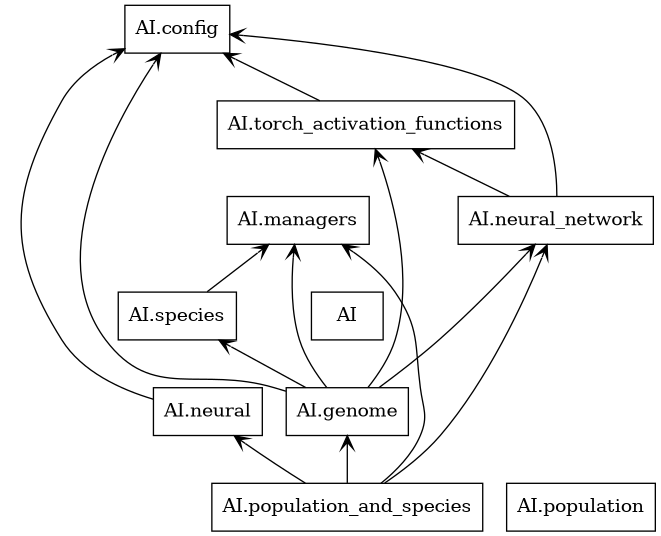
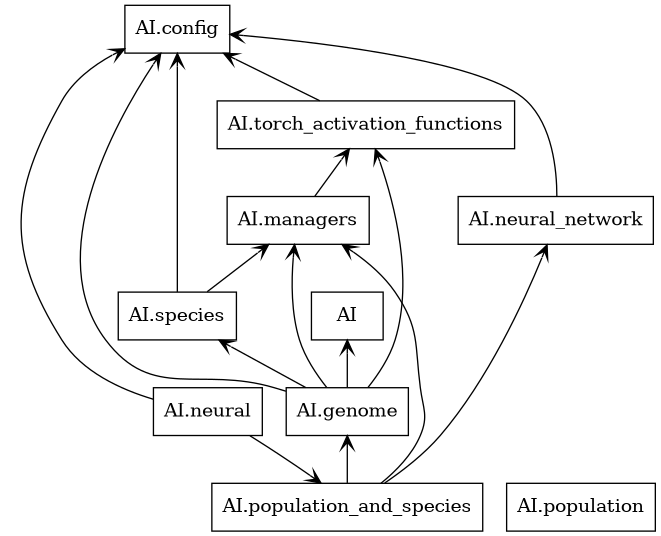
  digraph {
    rankdir=BT
    node [color=black shape=box style=solid]
    edge [arrowhead=open arrowtail=none]
    n1 [label=AI]
    n2 [label="AI.config"]
    n3 [label="AI.species"]
    n4 [label="AI.managers"]
    n5 [label="AI.genome"]
    n6 [label="AI.neural_network"]
    n7 [label="AI.torch_activation_functions"]
    n8 [label="AI.neural"]
    n9 [label="AI.population_and_species"]
    n10 [label="AI.population"]
+   n3 -> n2
    n3 -> n4
    n5 -> n2
    n5 -> n3
    n5 -> n4
-   n5 -> n6
+   n5 -> n1
    n5 -> n7
    n6 -> n2
-   n6 -> n7
+   n4 -> n7
    n7 -> n2
    n8 -> n2
-   n9 -> n8
+   n8 -> n9
    n9 -> n4
    n9 -> n5
    n9 -> n6
  }
